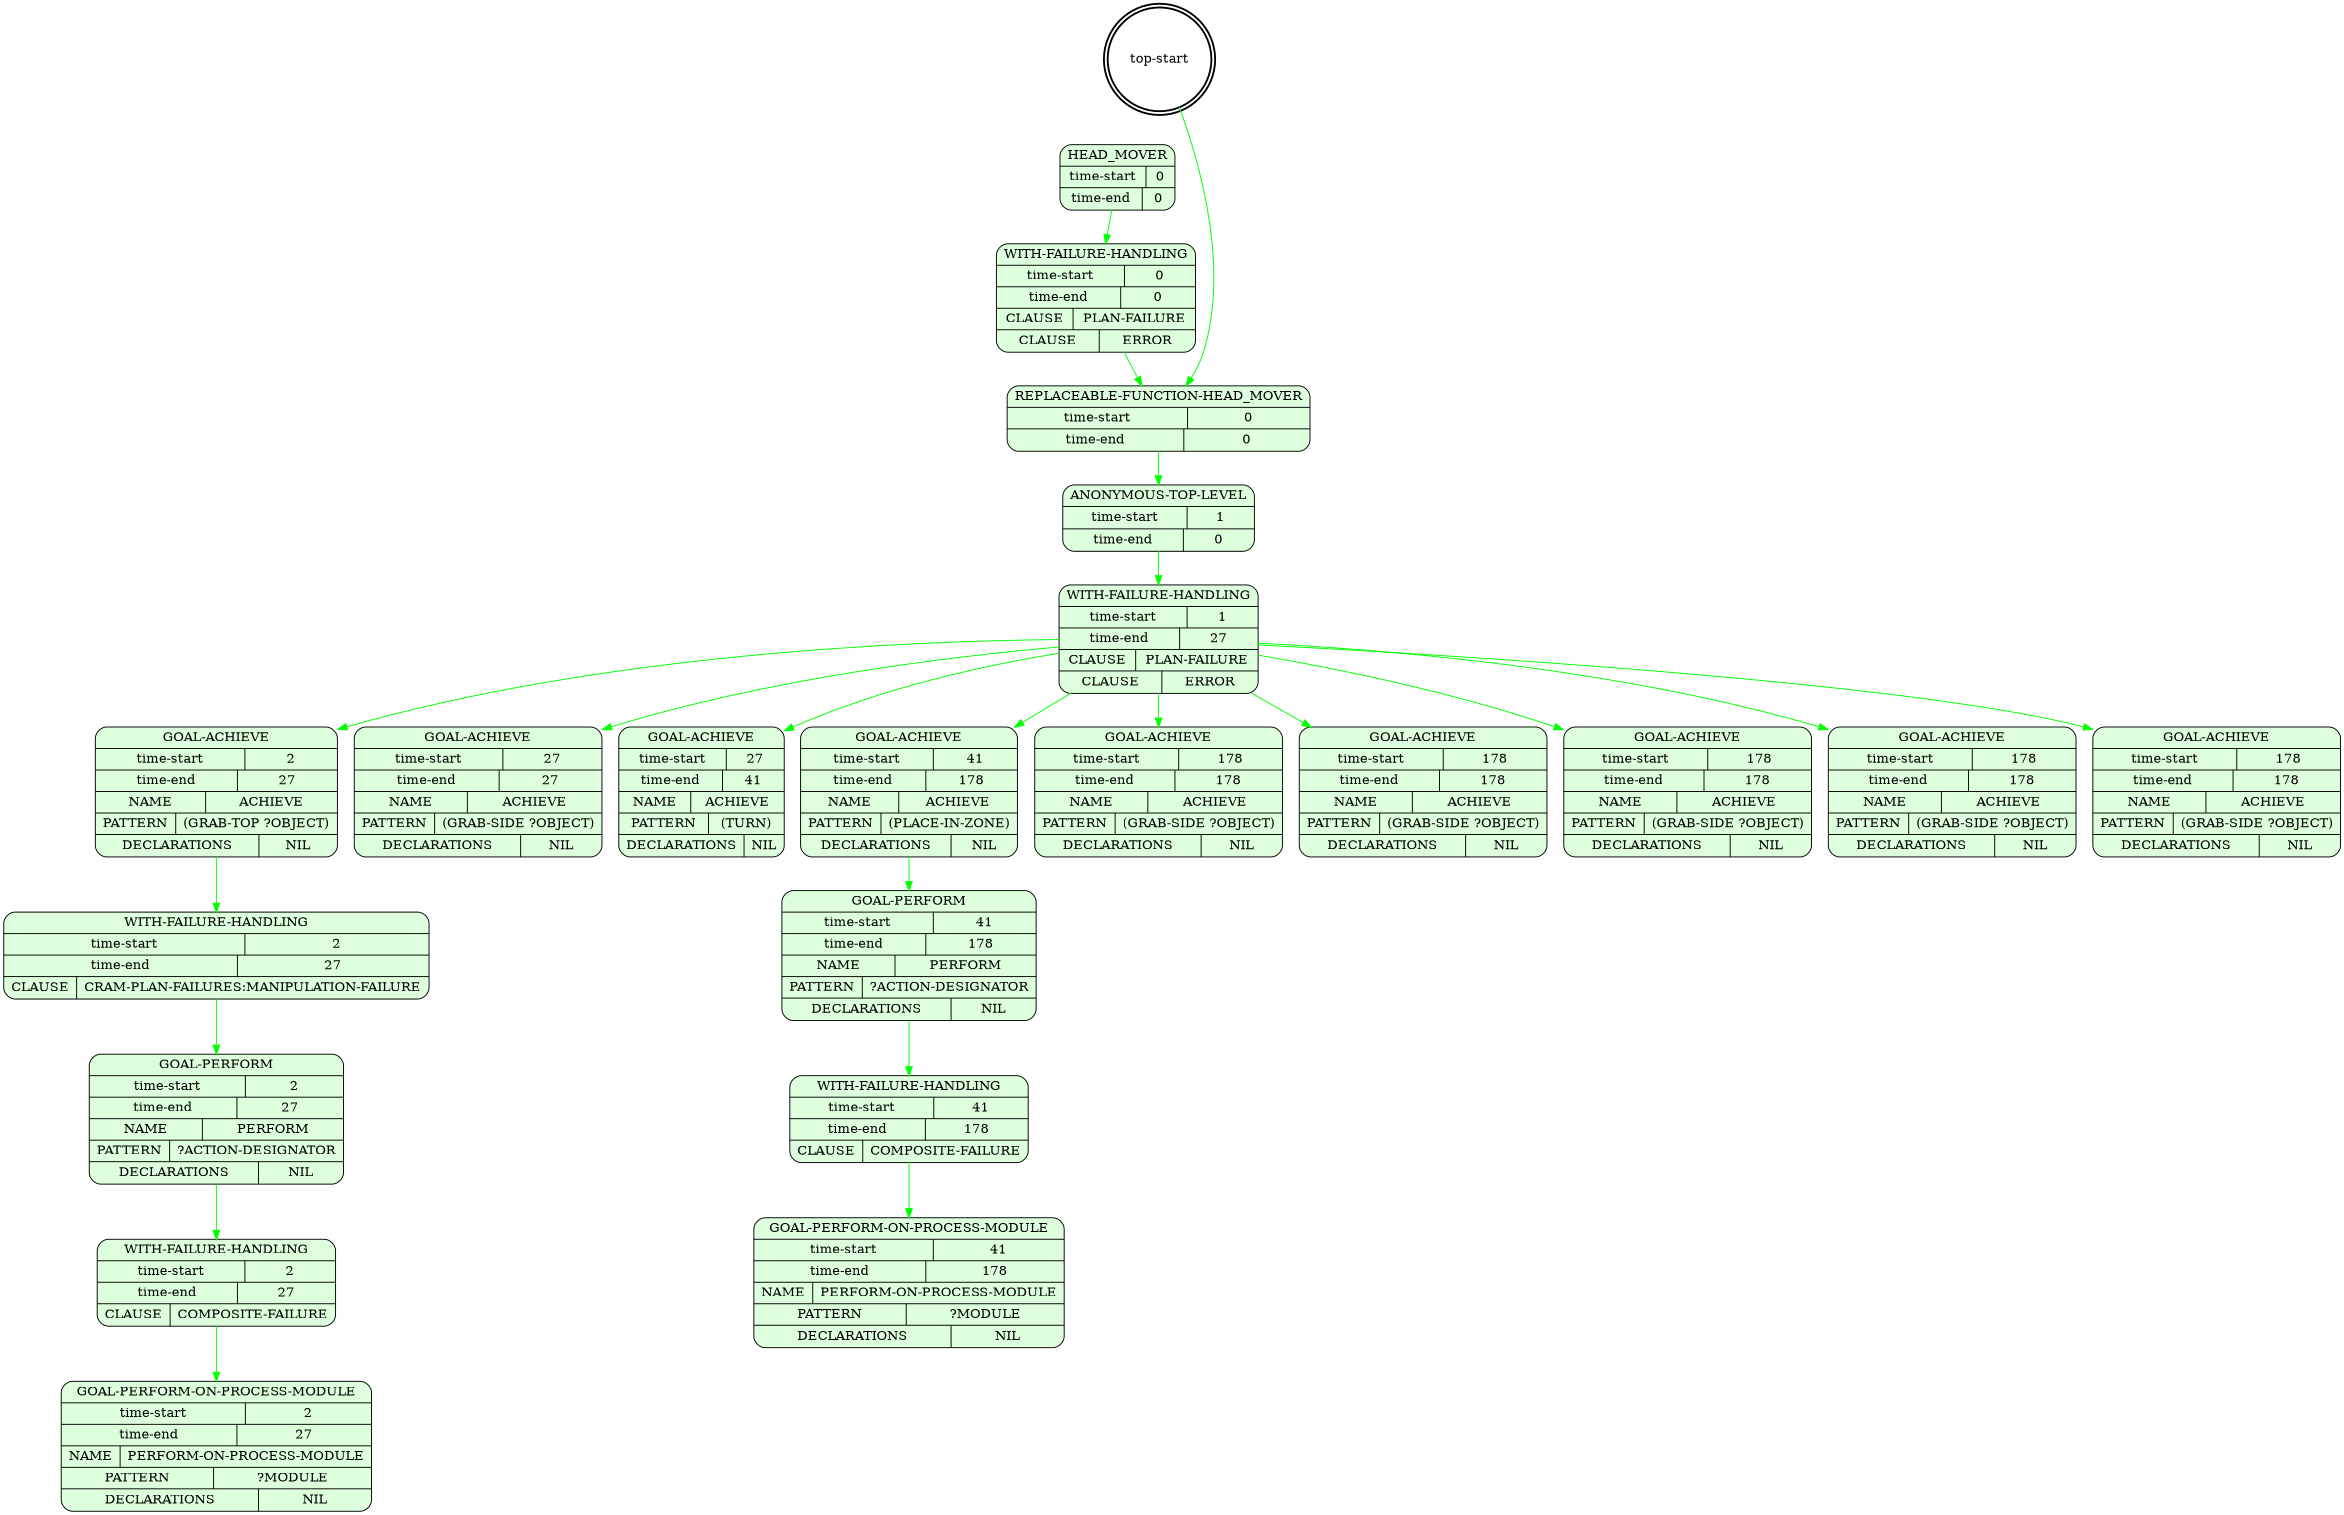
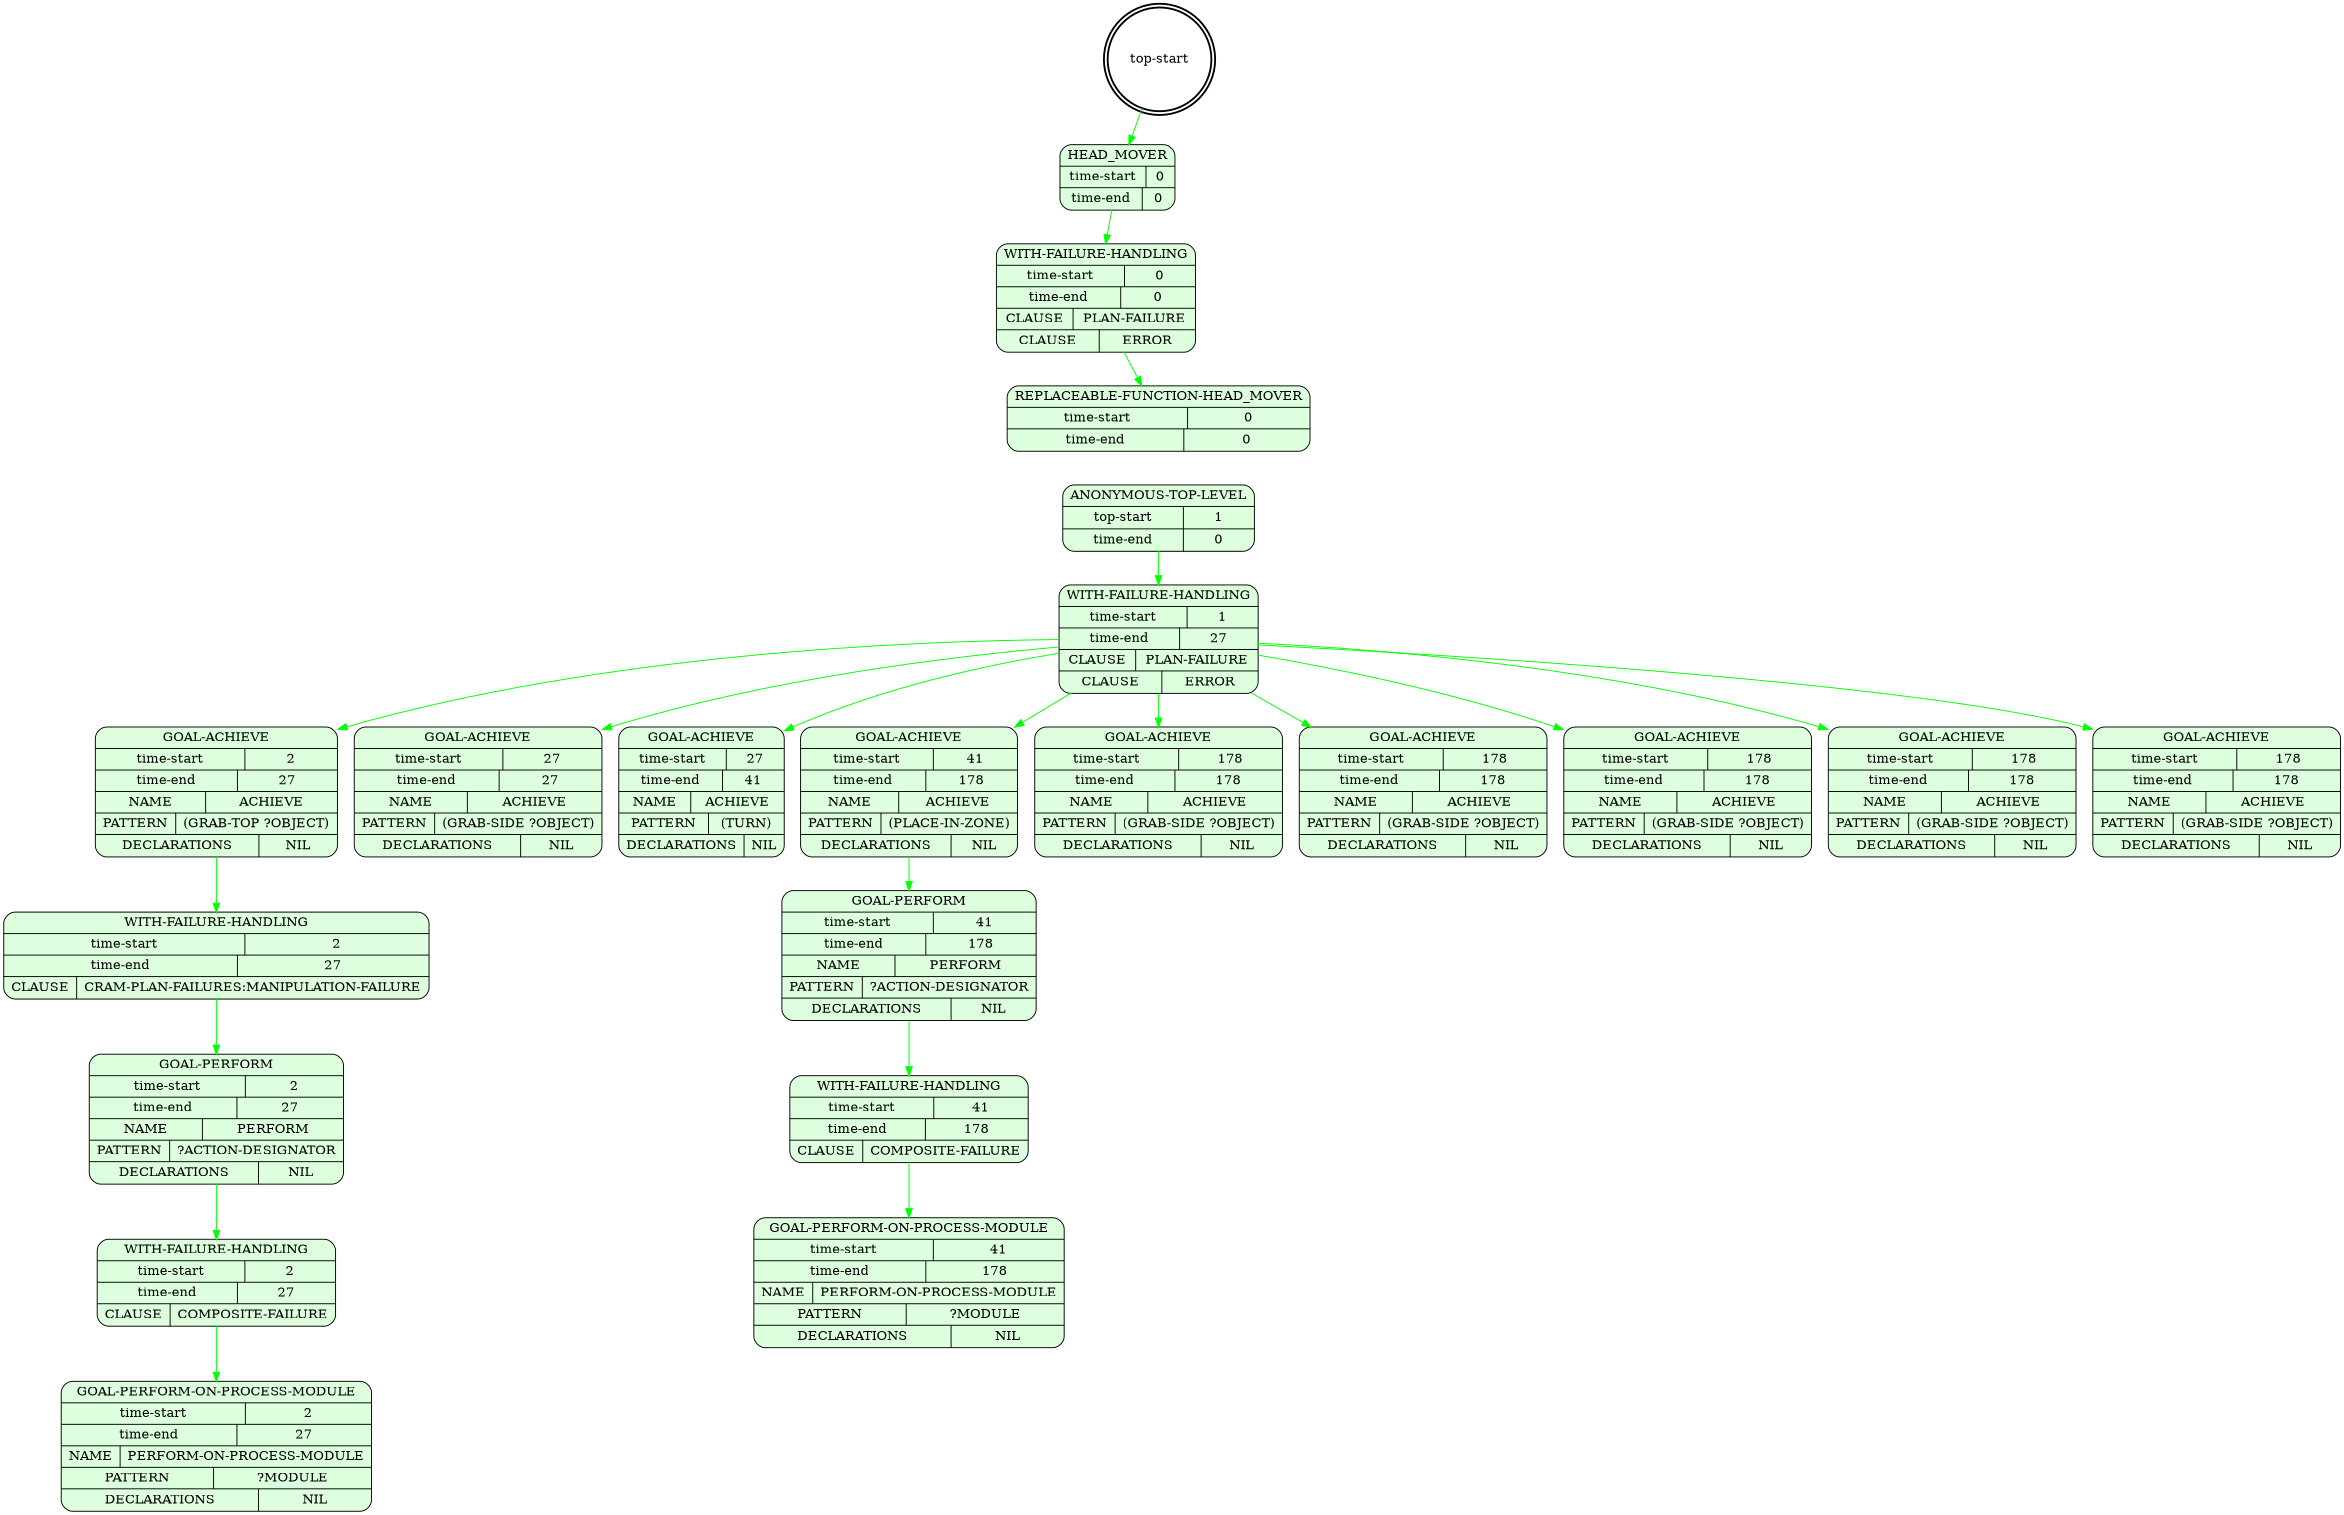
  digraph {
    node [shape=Mrecord style=filled fillcolor="#ddffdd"]
    edge [color=green]
    n1 [label="top-start" shape=doublecircle style=bold fillcolor=""]
    n2 [label="{HEAD_MOVER|{time-start | 0}|{time-end | 0}}"]
    n3 [label="{WITH-FAILURE-HANDLING|{time-start | 0}|{time-end | 0}|{CLAUSE | PLAN-FAILURE}|{CLAUSE | ERROR}}"]
    n4 [label="{REPLACEABLE-FUNCTION-HEAD_MOVER|{time-start | 0}|{time-end | 0}}"]
-   n5 [label="{ANONYMOUS-TOP-LEVEL|{time-start | 1}|{time-end | 0}}"]
+   n5 [label="{ANONYMOUS-TOP-LEVEL|{top-start | 1}|{time-end | 0}}"]
    n6 [label="{WITH-FAILURE-HANDLING|{time-start | 1}|{time-end | 27}|{CLAUSE | PLAN-FAILURE}|{CLAUSE | ERROR}}"]
    n7 [label="{GOAL-ACHIEVE|{time-start | 2}|{time-end | 27}|{NAME | ACHIEVE}|{PATTERN | (GRAB-TOP ?OBJECT)}|{DECLARATIONS | NIL}}"]
    n8 [label="{GOAL-ACHIEVE|{time-start | 27}|{time-end | 27}|{NAME | ACHIEVE}|{PATTERN | (GRAB-SIDE ?OBJECT)}|{DECLARATIONS | NIL}}"]
    n9 [label="{GOAL-ACHIEVE|{time-start | 27}|{time-end | 41}|{NAME | ACHIEVE}|{PATTERN | (TURN)}|{DECLARATIONS | NIL}}"]
    n10 [label="{GOAL-ACHIEVE|{time-start | 41}|{time-end | 178}|{NAME | ACHIEVE}|{PATTERN | (PLACE-IN-ZONE)}|{DECLARATIONS | NIL}}"]
    n11 [label="{GOAL-ACHIEVE|{time-start | 178}|{time-end | 178}|{NAME | ACHIEVE}|{PATTERN | (GRAB-SIDE ?OBJECT)}|{DECLARATIONS | NIL}}"]
    n12 [label="{GOAL-ACHIEVE|{time-start | 178}|{time-end | 178}|{NAME | ACHIEVE}|{PATTERN | (GRAB-SIDE ?OBJECT)}|{DECLARATIONS | NIL}}"]
    n13 [label="{GOAL-ACHIEVE|{time-start | 178}|{time-end | 178}|{NAME | ACHIEVE}|{PATTERN | (GRAB-SIDE ?OBJECT)}|{DECLARATIONS | NIL}}"]
    n14 [label="{GOAL-ACHIEVE|{time-start | 178}|{time-end | 178}|{NAME | ACHIEVE}|{PATTERN | (GRAB-SIDE ?OBJECT)}|{DECLARATIONS | NIL}}"]
    n15 [label="{GOAL-ACHIEVE|{time-start | 178}|{time-end | 178}|{NAME | ACHIEVE}|{PATTERN | (GRAB-SIDE ?OBJECT)}|{DECLARATIONS | NIL}}"]
    n16 [label="{WITH-FAILURE-HANDLING|{time-start | 2}|{time-end | 27}|{CLAUSE | CRAM-PLAN-FAILURES:MANIPULATION-FAILURE}}"]
    n17 [label="{GOAL-PERFORM|{time-start | 41}|{time-end | 178}|{NAME | PERFORM}|{PATTERN | ?ACTION-DESIGNATOR}|{DECLARATIONS | NIL}}"]
    n18 [label="{GOAL-PERFORM|{time-start | 2}|{time-end | 27}|{NAME | PERFORM}|{PATTERN | ?ACTION-DESIGNATOR}|{DECLARATIONS | NIL}}"]
    n19 [label="{WITH-FAILURE-HANDLING|{time-start | 2}|{time-end | 27}|{CLAUSE | COMPOSITE-FAILURE}}"]
    n20 [label="{GOAL-PERFORM-ON-PROCESS-MODULE|{time-start | 2}|{time-end | 27}|{NAME | PERFORM-ON-PROCESS-MODULE}|{PATTERN | ?MODULE}|{DECLARATIONS | NIL}}"]
    n21 [label="{WITH-FAILURE-HANDLING|{time-start | 41}|{time-end | 178}|{CLAUSE | COMPOSITE-FAILURE}}"]
    n22 [label="{GOAL-PERFORM-ON-PROCESS-MODULE|{time-start | 41}|{time-end | 178}|{NAME | PERFORM-ON-PROCESS-MODULE}|{PATTERN | ?MODULE}|{DECLARATIONS | NIL}}"]
-   n1 -> n4
+   n1 -> n2
    n2 -> n3
    n3 -> n4
-   n4 -> n5
    n5 -> n6
    n6 -> n7
    n6 -> n8
    n6 -> n9
    n6 -> n10
    n6 -> n11
    n6 -> n12
    n6 -> n13
    n6 -> n14
    n6 -> n15
    n7 -> n16
    n10 -> n17
    n16 -> n18
    n17 -> n21
    n18 -> n19
    n19 -> n20
    n21 -> n22
  }
